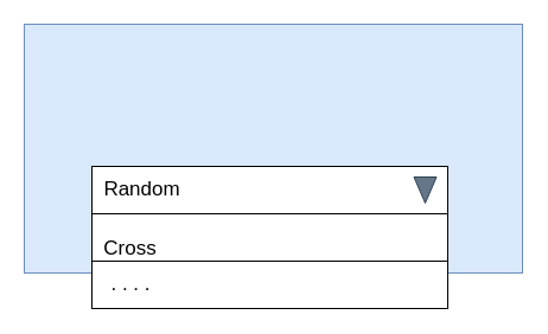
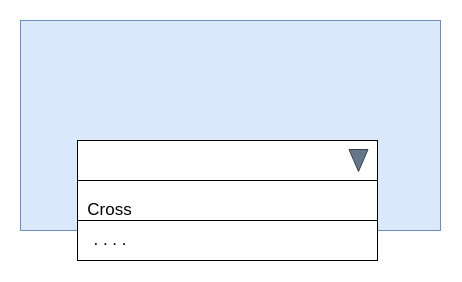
  <mxCell id="0" />
  <mxCell id="1" parent="0" />
  <mxCell id="2" value="" style="rounded=0;whiteSpace=wrap;html=1;fillColor=#dae8fc;strokeColor=#6c8ebf;" vertex="1" parent="1"><mxGeometry x="20" y="20" width="420" height="210" as="geometry" /></mxCell>
  <mxCell id="3" value="" style="rounded=0;whiteSpace=wrap;html=1;" vertex="1" parent="1"><mxGeometry x="77" y="140" width="300" height="40" as="geometry" /></mxCell>
  <mxCell id="4" value="" style="triangle;whiteSpace=wrap;html=1;rotation=90;fillColor=#647687;strokeColor=#314354;fontColor=#ffffff;" vertex="1" parent="1"><mxGeometry x="347" y="150.5" width="22" height="19" as="geometry" /></mxCell>
  <mxCell id="5" value="" style="rounded=0;whiteSpace=wrap;html=1;" vertex="1" parent="1"><mxGeometry x="77" y="180" width="300" height="80" as="geometry" /></mxCell>
  <mxCell id="6" value="" style="endArrow=none;html=1;exitX=0;exitY=0.5;exitDx=0;exitDy=0;entryX=1;entryY=0.5;entryDx=0;entryDy=0;" edge="1" parent="1" source="5" target="5"><mxGeometry width="50" height="50" relative="1" as="geometry"><mxPoint x="137" y="260" as="sourcePoint" /><mxPoint x="187" y="210" as="targetPoint" /></mxGeometry></mxCell>
- <mxCell id="7" value="&lt;font style=&quot;font-size: 17px&quot;&gt;Random&lt;/font&gt;" style="text;html=1;strokeColor=none;fillColor=none;align=center;verticalAlign=middle;whiteSpace=wrap;rounded=0;" vertex="1" parent="1"><mxGeometry x="92" y="150" width="55" height="20" as="geometry" /></mxCell>
  <mxCell id="8" value="&lt;font style=&quot;font-size: 17px&quot;&gt;Cross&lt;/font&gt;" style="text;html=1;strokeColor=none;fillColor=none;align=center;verticalAlign=middle;whiteSpace=wrap;rounded=0;" vertex="1" parent="1"><mxGeometry x="92" y="200" width="35" height="20" as="geometry" /></mxCell>
  <mxCell id="9" value="&lt;font style=&quot;font-size: 17px&quot;&gt;. . . .&lt;/font&gt;" style="text;html=1;strokeColor=none;fillColor=none;align=center;verticalAlign=middle;whiteSpace=wrap;rounded=0;" vertex="1" parent="1"><mxGeometry x="89.5" y="230" width="40" height="20" as="geometry" /></mxCell>
